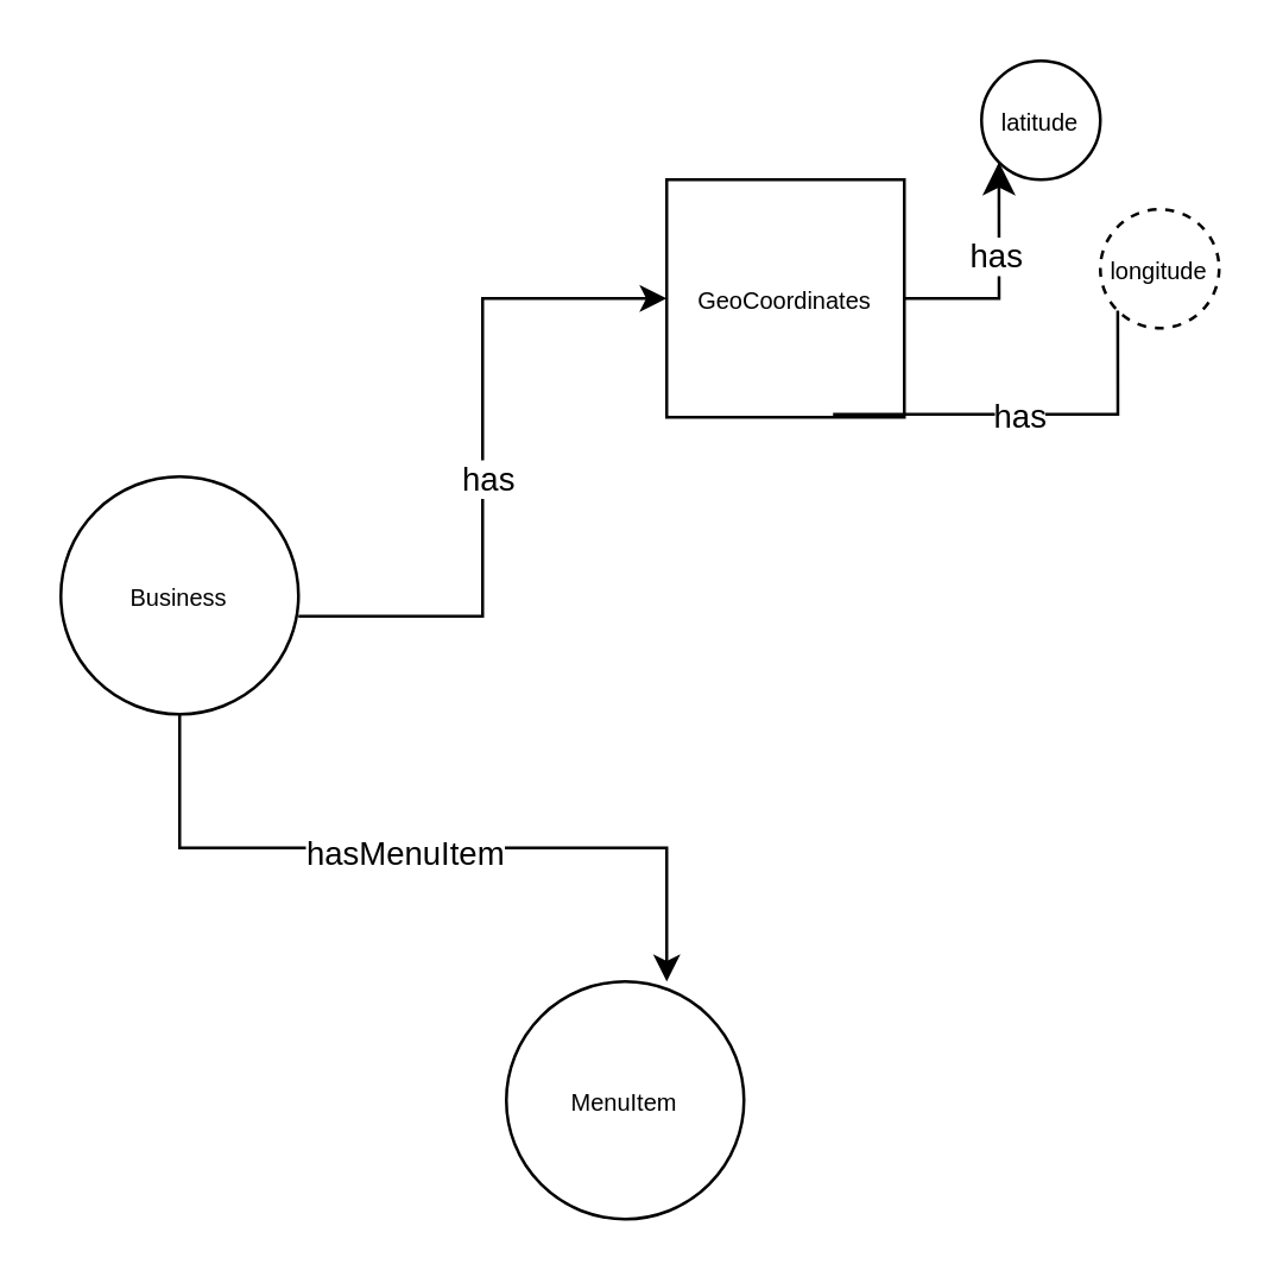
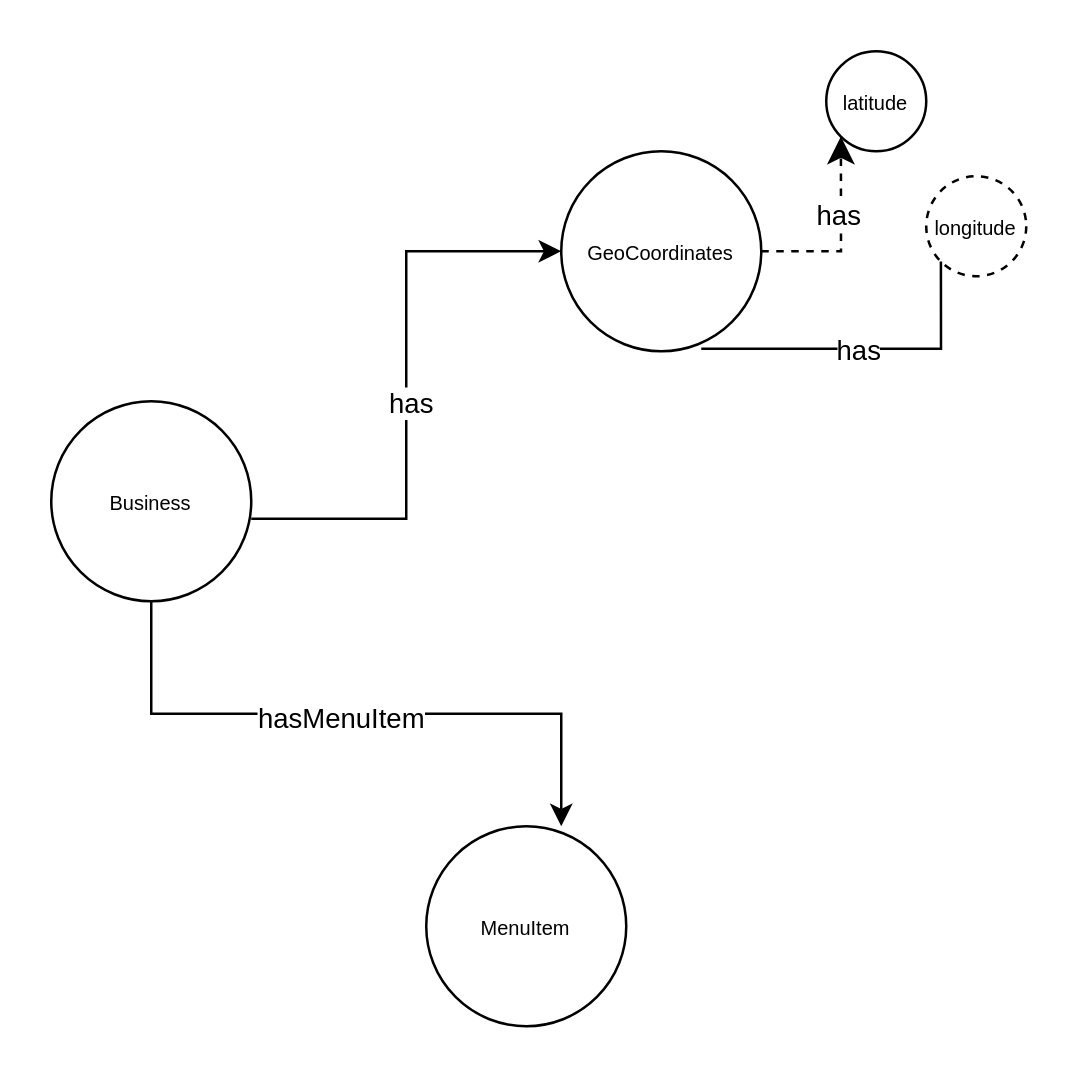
  <mxCell id="0" />
  <mxCell id="1" parent="0" />
  <mxCell id="2" value="&lt;font style=&quot;font-size: 8px;&quot;&gt;Business&lt;/font&gt;" style="ellipse;whiteSpace=wrap;html=1;aspect=fixed;" vertex="1" parent="1"><mxGeometry x="20" y="160" width="80" height="80" as="geometry" /></mxCell>
  <mxCell id="3" style="edgeStyle=orthogonalEdgeStyle;rounded=0;orthogonalLoop=1;jettySize=auto;html=1;exitX=1;exitY=0.588;exitDx=0;exitDy=0;exitPerimeter=0;entryX=0;entryY=0.5;entryDx=0;entryDy=0;" edge="1" parent="1" source="2" target="5"><mxGeometry relative="1" as="geometry"><mxPoint x="180" y="280" as="targetPoint" /></mxGeometry></mxCell>
  <mxCell id="4" value="has" style="edgeLabel;html=1;align=center;verticalAlign=middle;resizable=0;points=[];" vertex="1" connectable="0" parent="3"><mxGeometry x="-0.056" y="-1" relative="1" as="geometry"><mxPoint as="offset" /></mxGeometry></mxCell>
- <mxCell id="5" value="&lt;font style=&quot;font-size: 8px;&quot;&gt;GeoCoordinates&lt;/font&gt;" style="whiteSpace=wrap;html=1;aspect=fixed;rounded=0;" vertex="1" parent="1"><mxGeometry x="224" y="60" width="80" height="80" as="geometry" /></mxCell>
+ <mxCell id="5" value="&lt;font style=&quot;font-size: 8px;&quot;&gt;GeoCoordinates&lt;/font&gt;" style="ellipse;whiteSpace=wrap;html=1;aspect=fixed;" vertex="1" parent="1"><mxGeometry x="224" y="60" width="80" height="80" as="geometry" /></mxCell>
  <mxCell id="6" value="&lt;font style=&quot;font-size: 8px;&quot;&gt;latitude&lt;/font&gt;" style="ellipse;whiteSpace=wrap;html=1;aspect=fixed;" vertex="1" parent="1"><mxGeometry x="330" y="20" width="40" height="40" as="geometry" /></mxCell>
  <mxCell id="7" value="&lt;font style=&quot;font-size: 8px;&quot;&gt;longitude&lt;/font&gt;" style="ellipse;whiteSpace=wrap;html=1;aspect=fixed;dashed=1;" vertex="1" parent="1"><mxGeometry x="370" y="70" width="40" height="40" as="geometry" /></mxCell>
  <mxCell id="8" value="" style="edgeStyle=segmentEdgeStyle;endArrow=none;html=1;curved=0;rounded=0;endSize=8;startSize=8;entryX=0;entryY=1;entryDx=0;entryDy=0;exitX=0.7;exitY=0.988;exitDx=0;exitDy=0;exitPerimeter=0;" edge="1" parent="1" source="5" target="7"><mxGeometry width="50" height="50" relative="1" as="geometry"><mxPoint x="280" y="260" as="sourcePoint" /><mxPoint x="330" y="210" as="targetPoint" /></mxGeometry></mxCell>
  <mxCell id="9" value="has" style="edgeLabel;html=1;align=center;verticalAlign=middle;resizable=0;points=[];" vertex="1" connectable="0" parent="8"><mxGeometry x="-0.036" relative="1" as="geometry"><mxPoint as="offset" /></mxGeometry></mxCell>
- <mxCell id="10" value="" style="edgeStyle=segmentEdgeStyle;endArrow=classic;html=1;curved=0;rounded=0;endSize=8;startSize=8;entryX=0;entryY=1;entryDx=0;entryDy=0;" edge="1" parent="1" source="5" target="6"><mxGeometry width="50" height="50" relative="1" as="geometry"><mxPoint x="280" y="260" as="sourcePoint" /><mxPoint x="330" y="210" as="targetPoint" /></mxGeometry></mxCell>
+ <mxCell id="10" value="" style="edgeStyle=segmentEdgeStyle;endArrow=classic;html=1;curved=0;rounded=0;endSize=8;startSize=8;entryX=0;entryY=1;entryDx=0;entryDy=0;dashed=1;" edge="1" parent="1" source="5" target="6"><mxGeometry width="50" height="50" relative="1" as="geometry"><mxPoint x="280" y="260" as="sourcePoint" /><mxPoint x="330" y="210" as="targetPoint" /></mxGeometry></mxCell>
  <mxCell id="11" value="has" style="edgeLabel;html=1;align=center;verticalAlign=middle;resizable=0;points=[];" vertex="1" connectable="0" parent="10"><mxGeometry x="0.181" y="1" relative="1" as="geometry"><mxPoint as="offset" /></mxGeometry></mxCell>
  <mxCell id="12" value="&lt;font style=&quot;font-size: 8px;&quot;&gt;MenuItem&lt;/font&gt;" style="ellipse;whiteSpace=wrap;html=1;aspect=fixed;" vertex="1" parent="1"><mxGeometry x="170" y="330" width="80" height="80" as="geometry" /></mxCell>
  <mxCell id="13" style="edgeStyle=orthogonalEdgeStyle;rounded=0;orthogonalLoop=1;jettySize=auto;html=1;exitX=0.5;exitY=1;exitDx=0;exitDy=0;entryX=0.675;entryY=0;entryDx=0;entryDy=0;entryPerimeter=0;" edge="1" parent="1" source="2" target="12"><mxGeometry relative="1" as="geometry"><mxPoint x="234" y="110" as="targetPoint" /><mxPoint x="110" y="217" as="sourcePoint" /></mxGeometry></mxCell>
  <mxCell id="14" value="hasMenuItem" style="edgeLabel;html=1;align=center;verticalAlign=middle;resizable=0;points=[];" vertex="1" connectable="0" parent="13"><mxGeometry x="-0.056" y="-1" relative="1" as="geometry"><mxPoint as="offset" /></mxGeometry></mxCell>
